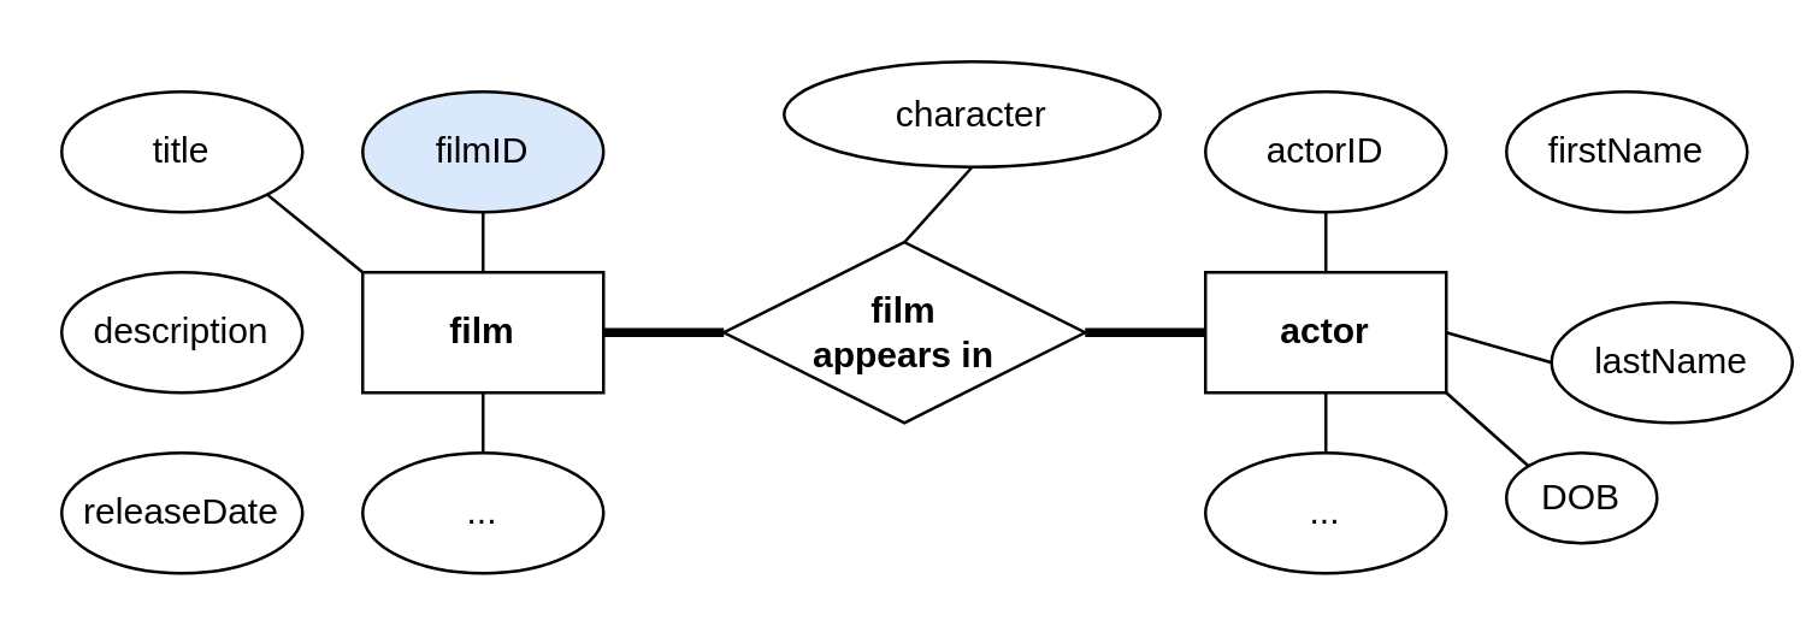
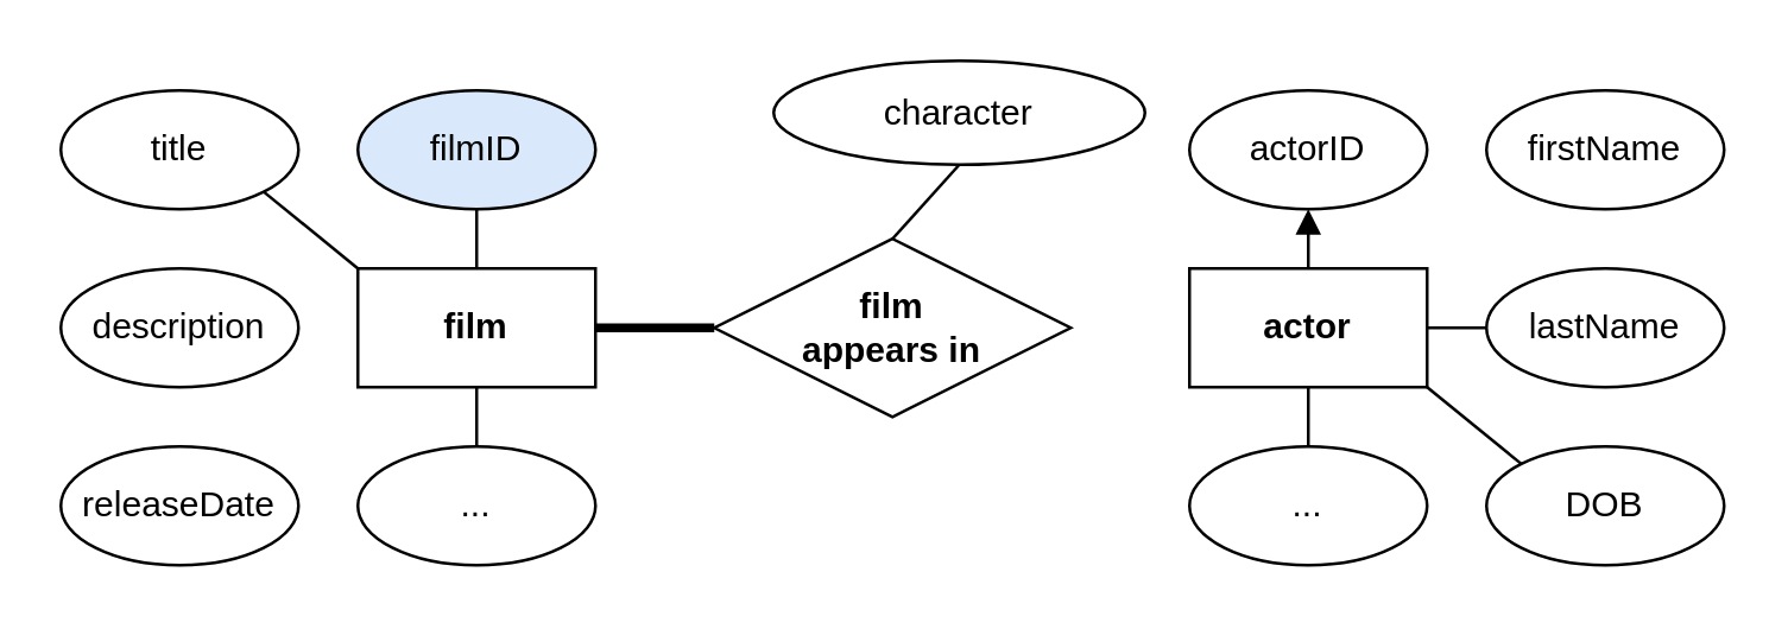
  <mxCell id="0" />
  <mxCell id="1" parent="0" />
  <mxCell id="2" value="film" style="rounded=0;whiteSpace=wrap;html=1;fontStyle=1" vertex="1" parent="1"><mxGeometry x="120" y="90" width="80" height="40" as="geometry" /></mxCell>
  <mxCell id="3" value="actor" style="rounded=0;whiteSpace=wrap;html=1;fontStyle=1" vertex="1" parent="1"><mxGeometry x="400" y="90" width="80" height="40" as="geometry" /></mxCell>
  <mxCell id="4" value="title" style="ellipse;whiteSpace=wrap;html=1;" vertex="1" parent="1"><mxGeometry x="20" y="30" width="80" height="40" as="geometry" /></mxCell>
  <mxCell id="5" value="film&lt;br&gt;appears in" style="rhombus;whiteSpace=wrap;html=1;fontStyle=1" vertex="1" parent="1"><mxGeometry x="240" y="80" width="120" height="60" as="geometry" /></mxCell>
  <mxCell id="6" value="filmID" style="ellipse;whiteSpace=wrap;html=1;fillColor=#dae8fc;" vertex="1" parent="1"><mxGeometry x="120" y="30" width="80" height="40" as="geometry" /></mxCell>
  <mxCell id="7" value="description" style="ellipse;whiteSpace=wrap;html=1;" vertex="1" parent="1"><mxGeometry x="20" y="90" width="80" height="40" as="geometry" /></mxCell>
  <mxCell id="8" value="releaseDate" style="ellipse;whiteSpace=wrap;html=1;" vertex="1" parent="1"><mxGeometry x="20" y="150" width="80" height="40" as="geometry" /></mxCell>
  <mxCell id="9" value="character" style="ellipse;whiteSpace=wrap;html=1;" vertex="1" parent="1"><mxGeometry x="260" y="20" width="125" height="35" as="geometry" /></mxCell>
  <mxCell id="10" value="actorID" style="ellipse;whiteSpace=wrap;html=1;" vertex="1" parent="1"><mxGeometry x="400" y="30" width="80" height="40" as="geometry" /></mxCell>
  <mxCell id="11" value="firstName" style="ellipse;whiteSpace=wrap;html=1;" vertex="1" parent="1"><mxGeometry x="500" y="30" width="80" height="40" as="geometry" /></mxCell>
- <mxCell id="12" value="lastName" style="ellipse;whiteSpace=wrap;html=1;" vertex="1" parent="1"><mxGeometry x="515" y="100" width="80" height="40" as="geometry" /></mxCell>
- <mxCell id="13" value="DOB" style="ellipse;whiteSpace=wrap;html=1;" vertex="1" parent="1"><mxGeometry x="500" y="150" width="50" height="30" as="geometry" /></mxCell>
+ <mxCell id="12" value="lastName" style="ellipse;whiteSpace=wrap;html=1;" vertex="1" parent="1"><mxGeometry x="500" y="90" width="80" height="40" as="geometry" /></mxCell>
+ <mxCell id="13" value="DOB" style="ellipse;whiteSpace=wrap;html=1;" vertex="1" parent="1"><mxGeometry x="500" y="150" width="80" height="40" as="geometry" /></mxCell>
  <mxCell id="14" value="" style="endArrow=none;html=1;rounded=0;exitX=1;exitY=1;exitDx=0;exitDy=0;entryX=0;entryY=0;entryDx=0;entryDy=0;" edge="1" parent="1" source="3" target="13"><mxGeometry width="50" height="50" relative="1" as="geometry"><mxPoint x="350" y="210" as="sourcePoint" /><mxPoint x="370" y="210" as="targetPoint" /></mxGeometry></mxCell>
  <mxCell id="15" value="" style="endArrow=none;html=1;rounded=0;exitX=1;exitY=0.5;exitDx=0;exitDy=0;entryX=0;entryY=0.5;entryDx=0;entryDy=0;" edge="1" parent="1" source="3" target="12"><mxGeometry width="50" height="50" relative="1" as="geometry"><mxPoint x="490" y="140" as="sourcePoint" /><mxPoint x="521.716" y="165.858" as="targetPoint" /></mxGeometry></mxCell>
- <mxCell id="16" value="" style="endArrow=none;html=1;rounded=0;exitX=0.5;exitY=0;exitDx=0;exitDy=0;entryX=0.5;entryY=1;entryDx=0;entryDy=0;" edge="1" parent="1" source="3" target="10"><mxGeometry width="50" height="50" relative="1" as="geometry"><mxPoint x="490" y="100" as="sourcePoint" /><mxPoint x="521.716" y="74.142" as="targetPoint" /></mxGeometry></mxCell>
+ <mxCell id="16" value="" style="endArrow=block;html=1;rounded=0;exitX=0.5;exitY=0;exitDx=0;exitDy=0;entryX=0.5;entryY=1;entryDx=0;entryDy=0;" edge="1" parent="1" source="3" target="10"><mxGeometry width="50" height="50" relative="1" as="geometry"><mxPoint x="490" y="100" as="sourcePoint" /><mxPoint x="521.716" y="74.142" as="targetPoint" /></mxGeometry></mxCell>
  <mxCell id="17" value="" style="endArrow=none;html=1;rounded=0;exitX=0.5;exitY=0;exitDx=0;exitDy=0;entryX=0.5;entryY=1;entryDx=0;entryDy=0;" edge="1" parent="1" source="5" target="9"><mxGeometry width="50" height="50" relative="1" as="geometry"><mxPoint x="450" y="100" as="sourcePoint" /><mxPoint x="450" y="80" as="targetPoint" /></mxGeometry></mxCell>
  <mxCell id="18" value="" style="endArrow=none;html=1;rounded=0;exitX=0;exitY=0;exitDx=0;exitDy=0;entryX=1;entryY=1;entryDx=0;entryDy=0;" edge="1" parent="1" source="2" target="4"><mxGeometry width="50" height="50" relative="1" as="geometry"><mxPoint x="170" y="100" as="sourcePoint" /><mxPoint x="170" y="80" as="targetPoint" /></mxGeometry></mxCell>
  <mxCell id="19" value="" style="endArrow=none;html=1;rounded=0;exitX=0;exitY=0.5;exitDx=0;exitDy=0;entryX=1;entryY=0.5;entryDx=0;entryDy=0;strokeWidth=3;" edge="1" parent="1" source="5" target="2"><mxGeometry width="50" height="50" relative="1" as="geometry"><mxPoint x="130" y="100" as="sourcePoint" /><mxPoint x="98.284" y="74.142" as="targetPoint" /></mxGeometry></mxCell>
- <mxCell id="20" value="" style="endArrow=none;html=1;rounded=0;exitX=0;exitY=0.5;exitDx=0;exitDy=0;entryX=1;entryY=0.5;entryDx=0;entryDy=0;strokeWidth=3;" edge="1" parent="1" source="3" target="5"><mxGeometry width="50" height="50" relative="1" as="geometry"><mxPoint x="250" y="120" as="sourcePoint" /><mxPoint x="210" y="120" as="targetPoint" /></mxGeometry></mxCell>
  <mxCell id="21" value="" style="endArrow=none;html=1;rounded=0;exitX=0.5;exitY=0;exitDx=0;exitDy=0;entryX=0.5;entryY=1;entryDx=0;entryDy=0;" edge="1" parent="1" source="2" target="6"><mxGeometry width="50" height="50" relative="1" as="geometry"><mxPoint x="130" y="100" as="sourcePoint" /><mxPoint x="98.284" y="74.142" as="targetPoint" /></mxGeometry></mxCell>
  <mxCell id="22" value="..." style="ellipse;whiteSpace=wrap;html=1;" vertex="1" parent="1"><mxGeometry x="120" y="150" width="80" height="40" as="geometry" /></mxCell>
  <mxCell id="23" value="" style="endArrow=none;html=1;rounded=0;exitX=0.5;exitY=1;exitDx=0;exitDy=0;" edge="1" parent="1" source="2" target="22"><mxGeometry width="50" height="50" relative="1" as="geometry"><mxPoint x="130" y="140" as="sourcePoint" /><mxPoint x="98.284" y="165.858" as="targetPoint" /></mxGeometry></mxCell>
  <mxCell id="24" value="..." style="ellipse;whiteSpace=wrap;html=1;" vertex="1" parent="1"><mxGeometry x="400" y="150" width="80" height="40" as="geometry" /></mxCell>
  <mxCell id="25" value="" style="endArrow=none;html=1;rounded=0;exitX=0.5;exitY=0;exitDx=0;exitDy=0;entryX=0.5;entryY=1;entryDx=0;entryDy=0;" edge="1" parent="1" source="24" target="3"><mxGeometry width="50" height="50" relative="1" as="geometry"><mxPoint x="450" y="100" as="sourcePoint" /><mxPoint x="450" y="80" as="targetPoint" /></mxGeometry></mxCell>
